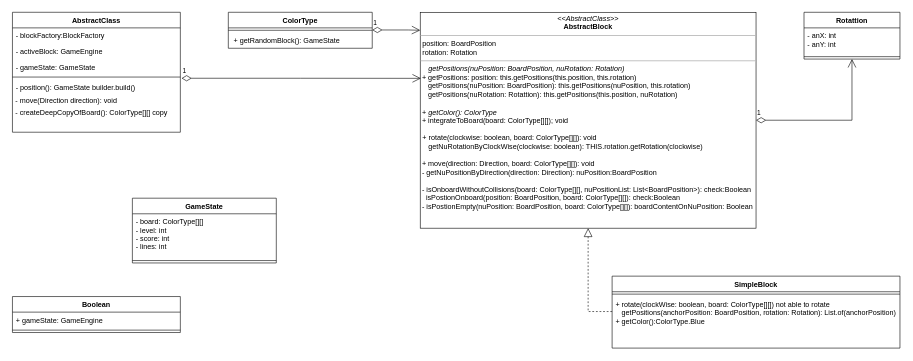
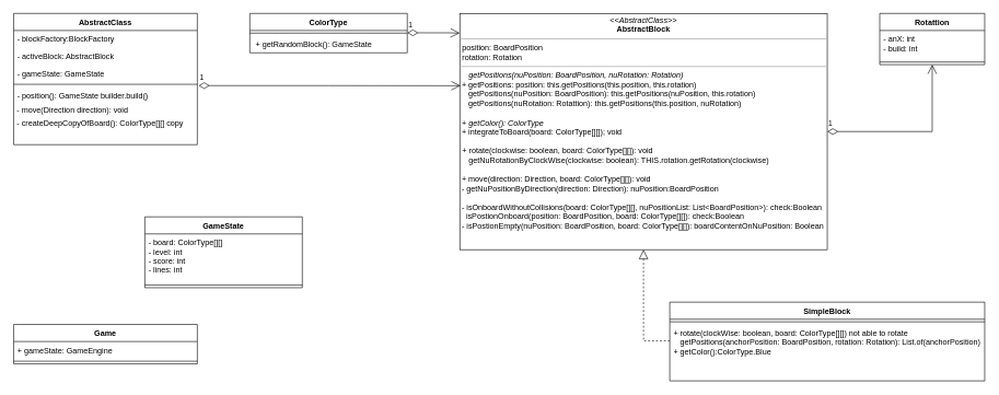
  <mxCell id="0" />
  <mxCell id="1" parent="0" />
  <mxCell id="2" value="AbstractClass" style="swimlane;fontStyle=1;align=center;verticalAlign=top;childLayout=stackLayout;horizontal=1;startSize=26;horizontalStack=0;resizeParent=1;resizeLast=0;collapsible=1;marginBottom=0;rounded=0;shadow=0;strokeWidth=1;" parent="1" vertex="1"><mxGeometry x="20" y="20" width="280" height="200" as="geometry"><mxRectangle x="230" y="140" width="160" height="26" as="alternateBounds" /></mxGeometry></mxCell>
  <mxCell id="3" value="- blockFactory:BlockFactory" style="text;align=left;verticalAlign=top;spacingLeft=4;spacingRight=4;overflow=hidden;rotatable=0;points=[[0,0.5],[1,0.5]];portConstraint=eastwest;" parent="2" vertex="1"><mxGeometry y="26" width="280" height="26" as="geometry" /></mxCell>
- <mxCell id="4" value="- activeBlock: GameEngine" style="text;align=left;verticalAlign=top;spacingLeft=4;spacingRight=4;overflow=hidden;rotatable=0;points=[[0,0.5],[1,0.5]];portConstraint=eastwest;rounded=0;shadow=0;html=0;" parent="2" vertex="1"><mxGeometry y="52" width="280" height="26" as="geometry" /></mxCell>
+ <mxCell id="4" value="- activeBlock: AbstractBlock" style="text;align=left;verticalAlign=top;spacingLeft=4;spacingRight=4;overflow=hidden;rotatable=0;points=[[0,0.5],[1,0.5]];portConstraint=eastwest;rounded=0;shadow=0;html=0;" parent="2" vertex="1"><mxGeometry y="52" width="280" height="26" as="geometry" /></mxCell>
  <mxCell id="5" value="- gameState: GameState" style="text;align=left;verticalAlign=top;spacingLeft=4;spacingRight=4;overflow=hidden;rotatable=0;points=[[0,0.5],[1,0.5]];portConstraint=eastwest;rounded=0;shadow=0;html=0;" parent="2" vertex="1"><mxGeometry y="78" width="280" height="26" as="geometry" /></mxCell>
  <mxCell id="6" value="" style="line;html=1;strokeWidth=1;align=left;verticalAlign=middle;spacingTop=-1;spacingLeft=3;spacingRight=3;rotatable=0;labelPosition=right;points=[];portConstraint=eastwest;" parent="2" vertex="1"><mxGeometry y="104" width="280" height="8" as="geometry" /></mxCell>
  <mxCell id="7" value="- position(): GameState builder.build()" style="text;align=left;verticalAlign=top;spacingLeft=4;spacingRight=4;overflow=hidden;rotatable=0;points=[[0,0.5],[1,0.5]];portConstraint=eastwest;" parent="2" vertex="1"><mxGeometry y="112" width="280" height="26" as="geometry" /></mxCell>
  <mxCell id="8" value="&lt;div align=&quot;left&quot;&gt;&amp;nbsp;- move(Direction direction): void&lt;/div&gt;" style="text;html=1;align=left;verticalAlign=middle;resizable=0;points=[];autosize=1;strokeColor=none;fillColor=none;" parent="2" vertex="1"><mxGeometry y="138" width="280" height="20" as="geometry" /></mxCell>
  <mxCell id="9" value="&lt;div align=&quot;left&quot;&gt;&amp;nbsp;- createDeepCopyOfBoard(): ColorType[][] copy&lt;br&gt;&lt;/div&gt;" style="text;html=1;align=left;verticalAlign=middle;resizable=0;points=[];autosize=1;strokeColor=none;fillColor=none;" parent="2" vertex="1"><mxGeometry y="158" width="280" height="20" as="geometry" /></mxCell>
  <mxCell id="10" value="&lt;p style=&quot;margin: 0px ; margin-top: 4px ; text-align: center&quot;&gt;&lt;i&gt;&amp;lt;&amp;lt;AbstractClass&amp;gt;&amp;gt;&lt;/i&gt;&lt;br&gt;&lt;b&gt;AbstractBlock&lt;/b&gt;&lt;br&gt;&lt;/p&gt;&lt;hr size=&quot;1&quot;&gt;&lt;p style=&quot;margin: 0px ; margin-left: 4px&quot;&gt;position: BoardPosition&lt;br&gt;rotation: Rotation&lt;/p&gt;&lt;hr size=&quot;1&quot;&gt;&lt;p style=&quot;margin: 0px ; margin-left: 4px&quot;&gt;&lt;i&gt;&amp;nbsp;&amp;nbsp; getPositions(nuPosition: BoardPosition, nuRotation: Rotation)&lt;/i&gt;&lt;br&gt;&lt;/p&gt;&lt;div&gt;&amp;nbsp;+ getPositions: position: this.getPositions(this.position, this.rotation)&lt;/div&gt;&lt;div&gt;&amp;nbsp;&amp;nbsp;&amp;nbsp; getPositions(nuPosition: BoardPosition): this.getPositions(nuPosition, this.rotation)&lt;/div&gt;&lt;div&gt;&amp;nbsp;&amp;nbsp;&amp;nbsp; getPositions(nuRotation: Rotattion): this.getPositions(this.position, nuRotation)&lt;/div&gt;&lt;div&gt;&lt;br&gt;&lt;/div&gt;&lt;div&gt;&amp;nbsp;+ &lt;i&gt;getColor(): ColorType&lt;/i&gt;&lt;/div&gt;&lt;div&gt;&amp;nbsp;+ integrateToBoard(board: ColorType[][]); void&lt;br&gt;&lt;/div&gt;&lt;div&gt;&lt;br&gt;&lt;/div&gt;&lt;p style=&quot;margin: 0px ; margin-left: 4px&quot;&gt;+ rotate(clockwise: boolean, board: ColorType[][]): void&lt;br&gt;&amp;nbsp;&amp;nbsp; getNuRotationByClockWise(clockwise: boolean): THIS.rotation.getRotation(clockwise)&lt;/p&gt;&lt;p style=&quot;margin: 0px ; margin-left: 4px&quot;&gt;&lt;br&gt;&lt;/p&gt;&lt;div&gt;&amp;nbsp;+ move(direction: Direction, board: ColorType[][]): void&lt;/div&gt;&lt;div&gt;&amp;nbsp;- getNuPositionByDirection(direction: Direction): nuPosition:BoardPosition&lt;/div&gt;&lt;div&gt;&lt;br&gt;&lt;/div&gt;&lt;div&gt;&amp;nbsp;- isOnboardWithoutCollisions(board: ColorType[][], nuPositionList: List&amp;lt;BoardPosition&amp;gt;): check:Boolean&lt;br&gt;&lt;/div&gt;&lt;div&gt;&amp;nbsp;&amp;nbsp; isPostionOnboard(position: BoardPosition, board: ColorType[][]): check:Boolean&lt;/div&gt;&lt;div&gt;&amp;nbsp;- isPostionEmpty(nuPosition: BoardPosition, board: ColorType[][]): boardContentOnNuPosition: Boolean&lt;/div&gt;&lt;div&gt;&amp;nbsp;&lt;/div&gt;&lt;div&gt;&amp;nbsp;&lt;br&gt;&lt;div&gt;&amp;nbsp;&lt;br&gt;&lt;/div&gt;&lt;div&gt;&lt;br&gt;&lt;br&gt;&lt;/div&gt;&amp;nbsp;&lt;/div&gt;&lt;div&gt;&lt;br&gt;&lt;/div&gt;" style="verticalAlign=top;align=left;overflow=fill;fontSize=12;fontFamily=Helvetica;html=1;" parent="1" vertex="1"><mxGeometry x="700" y="20" width="560" height="360" as="geometry" /></mxCell>
  <mxCell id="11" value="ColorType" style="swimlane;fontStyle=1;align=center;verticalAlign=top;childLayout=stackLayout;horizontal=1;startSize=26;horizontalStack=0;resizeParent=1;resizeParentMax=0;resizeLast=0;collapsible=1;marginBottom=0;" parent="1" vertex="1"><mxGeometry x="380" y="20" width="240" height="60" as="geometry" /></mxCell>
  <mxCell id="12" value="" style="line;strokeWidth=1;fillColor=none;align=left;verticalAlign=middle;spacingTop=-1;spacingLeft=3;spacingRight=3;rotatable=0;labelPosition=right;points=[];portConstraint=eastwest;" parent="11" vertex="1"><mxGeometry y="26" width="240" height="8" as="geometry" /></mxCell>
  <mxCell id="13" value=" + getRandomBlock(): GameState" style="text;strokeColor=none;fillColor=none;align=left;verticalAlign=top;spacingLeft=4;spacingRight=4;overflow=hidden;rotatable=0;points=[[0,0.5],[1,0.5]];portConstraint=eastwest;" parent="11" vertex="1"><mxGeometry y="34" width="240" height="26" as="geometry" /></mxCell>
  <mxCell id="14" value="Rotattion" style="swimlane;fontStyle=1;align=center;verticalAlign=top;childLayout=stackLayout;horizontal=1;startSize=26;horizontalStack=0;resizeParent=1;resizeParentMax=0;resizeLast=0;collapsible=1;marginBottom=0;" parent="1" vertex="1"><mxGeometry x="1340" y="20" width="160" height="78" as="geometry" /></mxCell>
- <mxCell id="15" value="- anX: int&#10;- anY: int&#10;" style="text;strokeColor=none;fillColor=none;align=left;verticalAlign=top;spacingLeft=4;spacingRight=4;overflow=hidden;rotatable=0;points=[[0,0.5],[1,0.5]];portConstraint=eastwest;" parent="14" vertex="1"><mxGeometry y="26" width="160" height="44" as="geometry" /></mxCell>
+ <mxCell id="15" value="- anX: int&#10;- build: int&#10;" style="text;strokeColor=none;fillColor=none;align=left;verticalAlign=top;spacingLeft=4;spacingRight=4;overflow=hidden;rotatable=0;points=[[0,0.5],[1,0.5]];portConstraint=eastwest;" parent="14" vertex="1"><mxGeometry y="26" width="160" height="44" as="geometry" /></mxCell>
  <mxCell id="16" value="" style="line;strokeWidth=1;fillColor=none;align=left;verticalAlign=middle;spacingTop=-1;spacingLeft=3;spacingRight=3;rotatable=0;labelPosition=right;points=[];portConstraint=eastwest;" parent="14" vertex="1"><mxGeometry y="70" width="160" height="8" as="geometry" /></mxCell>
  <mxCell id="17" value="GameState" style="swimlane;fontStyle=1;align=center;verticalAlign=top;childLayout=stackLayout;horizontal=1;startSize=26;horizontalStack=0;resizeParent=1;resizeParentMax=0;resizeLast=0;collapsible=1;marginBottom=0;" parent="1" vertex="1"><mxGeometry x="220" y="330" width="240" height="108" as="geometry" /></mxCell>
  <mxCell id="18" value="- board: ColorType[][]&#10;- level: int&#10;- score: int&#10;- lines: int&#10;" style="text;strokeColor=none;fillColor=none;align=left;verticalAlign=top;spacingLeft=4;spacingRight=4;overflow=hidden;rotatable=0;points=[[0,0.5],[1,0.5]];portConstraint=eastwest;" parent="17" vertex="1"><mxGeometry y="26" width="240" height="74" as="geometry" /></mxCell>
  <mxCell id="19" value="" style="line;strokeWidth=1;fillColor=none;align=left;verticalAlign=middle;spacingTop=-1;spacingLeft=3;spacingRight=3;rotatable=0;labelPosition=right;points=[];portConstraint=eastwest;" parent="17" vertex="1"><mxGeometry y="100" width="240" height="8" as="geometry" /></mxCell>
  <mxCell id="20" value="SimpleBlock" style="swimlane;fontStyle=1;align=center;verticalAlign=top;childLayout=stackLayout;horizontal=1;startSize=26;horizontalStack=0;resizeParent=1;resizeParentMax=0;resizeLast=0;collapsible=1;marginBottom=0;" vertex="1" parent="1"><mxGeometry x="1020" y="460" width="480" height="120" as="geometry" /></mxCell>
  <mxCell id="21" value="" style="line;strokeWidth=1;fillColor=none;align=left;verticalAlign=middle;spacingTop=-1;spacingLeft=3;spacingRight=3;rotatable=0;labelPosition=right;points=[];portConstraint=eastwest;" vertex="1" parent="20"><mxGeometry y="26" width="480" height="8" as="geometry" /></mxCell>
  <mxCell id="22" value="+ rotate(clockWise: boolean, board: ColorType[][]) not able to rotate&#10;   getPositions(anchorPosition: BoardPosition, rotation: Rotation): List.of(anchorPosition)&#10;+ getColor():ColorType.Blue&#10; &#10;" style="text;strokeColor=none;fillColor=none;align=left;verticalAlign=top;spacingLeft=4;spacingRight=4;overflow=hidden;rotatable=0;points=[[0,0.5],[1,0.5]];portConstraint=eastwest;fontStyle=0" vertex="1" parent="20"><mxGeometry y="34" width="480" height="86" as="geometry" /></mxCell>
  <mxCell id="23" value="" style="endArrow=block;dashed=1;endFill=0;endSize=12;html=1;rounded=0;exitX=0;exitY=0.291;exitDx=0;exitDy=0;exitPerimeter=0;entryX=0.5;entryY=1;entryDx=0;entryDy=0;" edge="1" parent="1" source="22" target="10"><mxGeometry width="160" relative="1" as="geometry"><mxPoint x="710" y="510" as="sourcePoint" /><mxPoint x="1020" y="420" as="targetPoint" /><Array as="points"><mxPoint x="980" y="519" /></Array></mxGeometry></mxCell>
  <mxCell id="24" value="1" style="endArrow=open;html=1;endSize=12;startArrow=diamondThin;startSize=14;startFill=0;edgeStyle=orthogonalEdgeStyle;align=left;verticalAlign=bottom;rounded=0;exitX=1;exitY=0.5;exitDx=0;exitDy=0;entryX=0.5;entryY=1;entryDx=0;entryDy=0;" edge="1" parent="1" source="10" target="14"><mxGeometry x="-1" y="3" relative="1" as="geometry"><mxPoint x="1040" y="500" as="sourcePoint" /><mxPoint x="1420" y="200" as="targetPoint" /><Array as="points"><mxPoint x="1420" y="200" /></Array></mxGeometry></mxCell>
  <mxCell id="25" value="1" style="endArrow=open;html=1;endSize=12;startArrow=diamondThin;startSize=14;startFill=0;edgeStyle=orthogonalEdgeStyle;align=left;verticalAlign=bottom;rounded=0;exitX=1.007;exitY=-0.077;exitDx=0;exitDy=0;exitPerimeter=0;entryX=0.002;entryY=0.306;entryDx=0;entryDy=0;entryPerimeter=0;" edge="1" parent="1" source="7" target="10"><mxGeometry x="-1" y="3" relative="1" as="geometry"><mxPoint x="280" y="500" as="sourcePoint" /><mxPoint x="440" y="500" as="targetPoint" /></mxGeometry></mxCell>
  <mxCell id="26" value="1" style="endArrow=open;html=1;endSize=12;startArrow=diamondThin;startSize=14;startFill=0;edgeStyle=orthogonalEdgeStyle;align=left;verticalAlign=bottom;rounded=0;" edge="1" parent="1"><mxGeometry x="-1" y="3" relative="1" as="geometry"><mxPoint x="620" y="49.5" as="sourcePoint" /><mxPoint x="700" y="50" as="targetPoint" /><Array as="points"><mxPoint x="680" y="50" /><mxPoint x="680" y="50" /></Array></mxGeometry></mxCell>
- <mxCell id="27" value="Boolean" style="swimlane;fontStyle=1;align=center;verticalAlign=top;childLayout=stackLayout;horizontal=1;startSize=26;horizontalStack=0;resizeParent=1;resizeParentMax=0;resizeLast=0;collapsible=1;marginBottom=0;" vertex="1" parent="1"><mxGeometry x="20" y="494" width="280" height="60" as="geometry" /></mxCell>
+ <mxCell id="27" value="Game" style="swimlane;fontStyle=1;align=center;verticalAlign=top;childLayout=stackLayout;horizontal=1;startSize=26;horizontalStack=0;resizeParent=1;resizeParentMax=0;resizeLast=0;collapsible=1;marginBottom=0;" vertex="1" parent="1"><mxGeometry x="20" y="494" width="280" height="60" as="geometry" /></mxCell>
  <mxCell id="28" value="+ gameState: GameEngine&#10;" style="text;strokeColor=none;fillColor=none;align=left;verticalAlign=top;spacingLeft=4;spacingRight=4;overflow=hidden;rotatable=0;points=[[0,0.5],[1,0.5]];portConstraint=eastwest;" vertex="1" parent="27"><mxGeometry y="26" width="280" height="26" as="geometry" /></mxCell>
  <mxCell id="29" value="" style="line;strokeWidth=1;fillColor=none;align=left;verticalAlign=middle;spacingTop=-1;spacingLeft=3;spacingRight=3;rotatable=0;labelPosition=right;points=[];portConstraint=eastwest;" vertex="1" parent="27"><mxGeometry y="52" width="280" height="8" as="geometry" /></mxCell>
